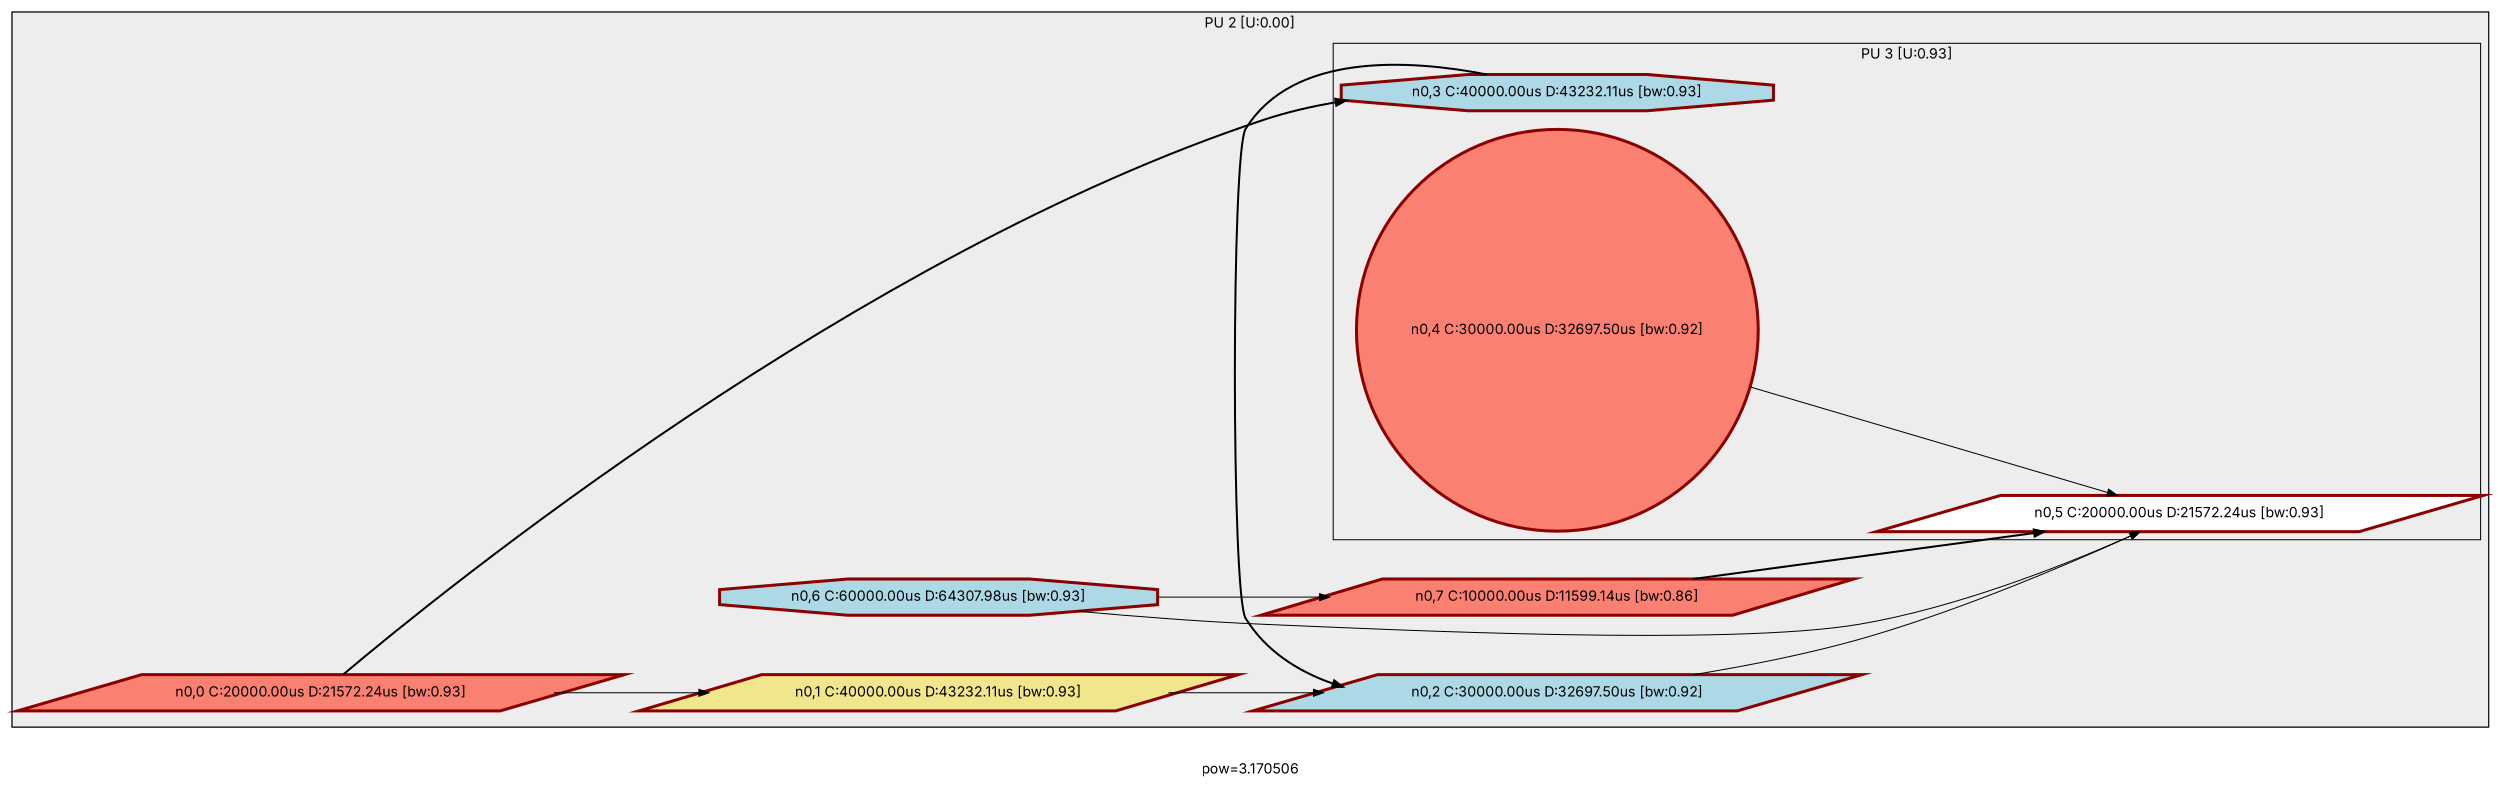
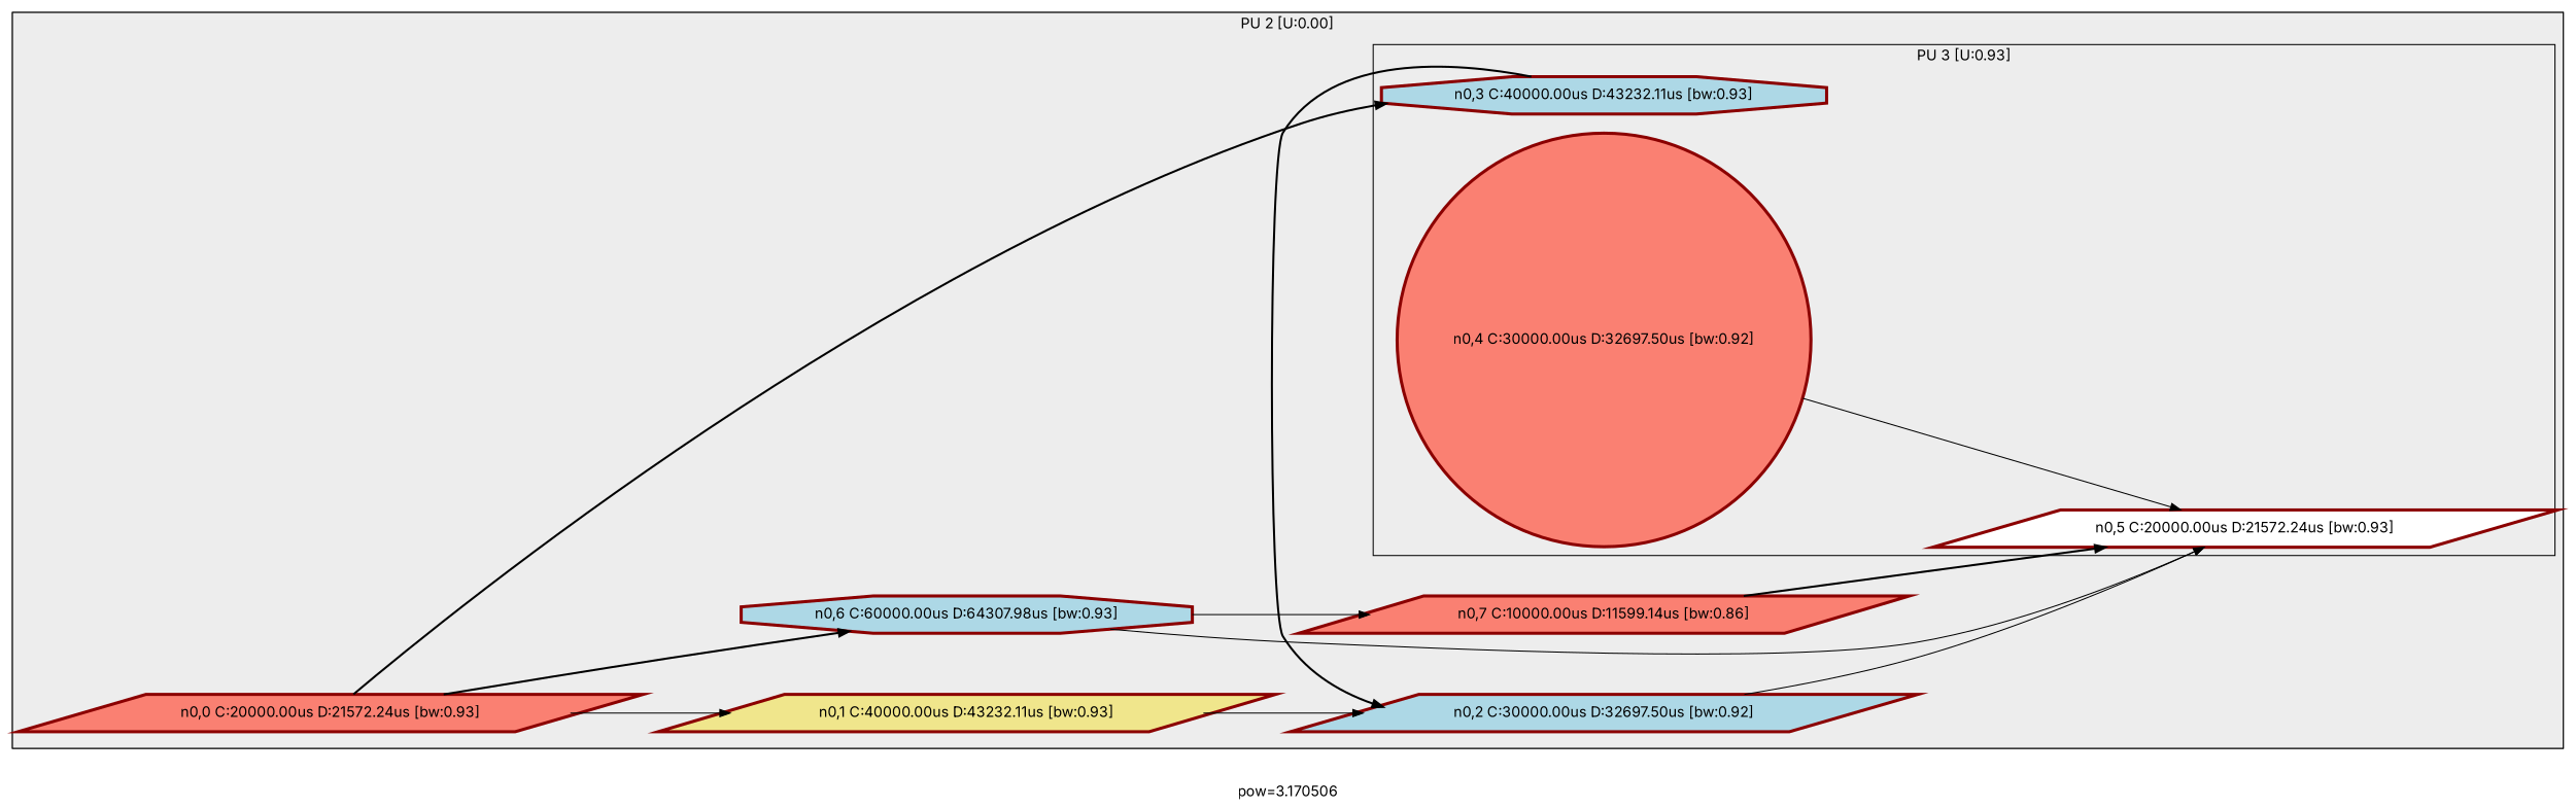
  digraph {
    fontname=Inter
    label="pow=3.170506"
    rankdir=LR
    node [color=darkred fillcolor=salmon fontname=Inter penwidth=3 shape=parallelogram style=filled]
    edge [fontname=Inter style=solid]
    n1 [label="n0,0 C:20000.00us D:21572.24us [bw:0.93]"]
    n2 [fillcolor=khaki label="n0,1 C:40000.00us D:43232.11us [bw:0.93]"]
    n3 [fillcolor=lightblue label="n0,2 C:30000.00us D:32697.50us [bw:0.92]"]
    n4 [fillcolor=lightblue label="n0,6 C:60000.00us D:64307.98us [bw:0.93]" shape=octagon]
    n5 [label="n0,7 C:10000.00us D:11599.14us [bw:0.86]"]
    n6 [fillcolor=lightblue label="n0,3 C:40000.00us D:43232.11us [bw:0.93]" shape=octagon]
    n7 [label="n0,4 C:30000.00us D:32697.50us [bw:0.92]" shape=circle]
    n8 [fillcolor=white label="n0,5 C:20000.00us D:21572.24us [bw:0.93]"]
    subgraph cluster_1 {
      label="Island 0 [freq:1199.00Hz]"
      subgraph cluster_2 {
        bgcolor=gray93
        label="PU 0 [U:0.93]"
        n1
        n2
        n3
      }
      subgraph cluster_3 {
        bgcolor=gray93
        label="PU 1 [U:0.93]"
        n4
        n5
      }
      subgraph cluster_4 {
        bgcolor=gray93
        label="PU 2 [U:0.00]"
      }
      subgraph cluster_5 {
        bgcolor=gray93
        label="PU 3 [U:0.93]"
        n6
        n7
        n8
      }
    }
    subgraph cluster_6 {
      label="Island 1 [freq:100.00Hz]"
      subgraph cluster_7 {
        bgcolor=gray93
        label="PU 0 [U:0.00]"
      }
    }
    n1 -> n2
+   n1 -> n4 [style=bold]
    n1 -> n6 [style=bold]
    n2 -> n3
    n3 -> n8
    n4 -> n5
    n4 -> n8
    n5 -> n8 [style=bold]
    n6 -> n3 [style=bold]
    n7 -> n8
  }
